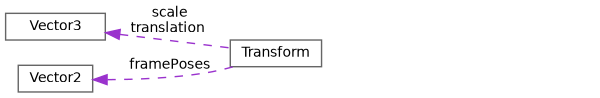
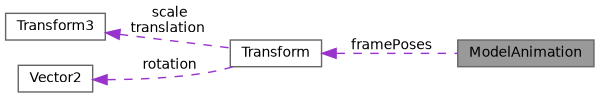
  digraph {
    rankdir=LR
    node [color=gray40 fillcolor=white fontname=Helvetica fontsize=10 shape=box style=filled]
    edge [color=darkorchid3 dir=back fontname=Helvetica fontsize=10 labelfontname=Helvetica labelfontsize=10 style=dashed]
+   n1 [fillcolor=grey60 fontcolor=black height=0.2 label=ModelAnimation width=0.4]
    n2 [height=0.2 label=Transform width=0.4]
-   n3 [height=0.2 label=Vector3 width=0.4]
+   n3 [height=0.2 label=Transform3 width=0.4]
    n4 [height=0.2 label=Vector2 width=0.4]
+   n2 -> n1 [label=" framePoses"]
    n3 -> n2 [label=" scale\ntranslation"]
-   n4 -> n2 [label=" framePoses"]
+   n4 -> n2 [label=" rotation"]
  }
